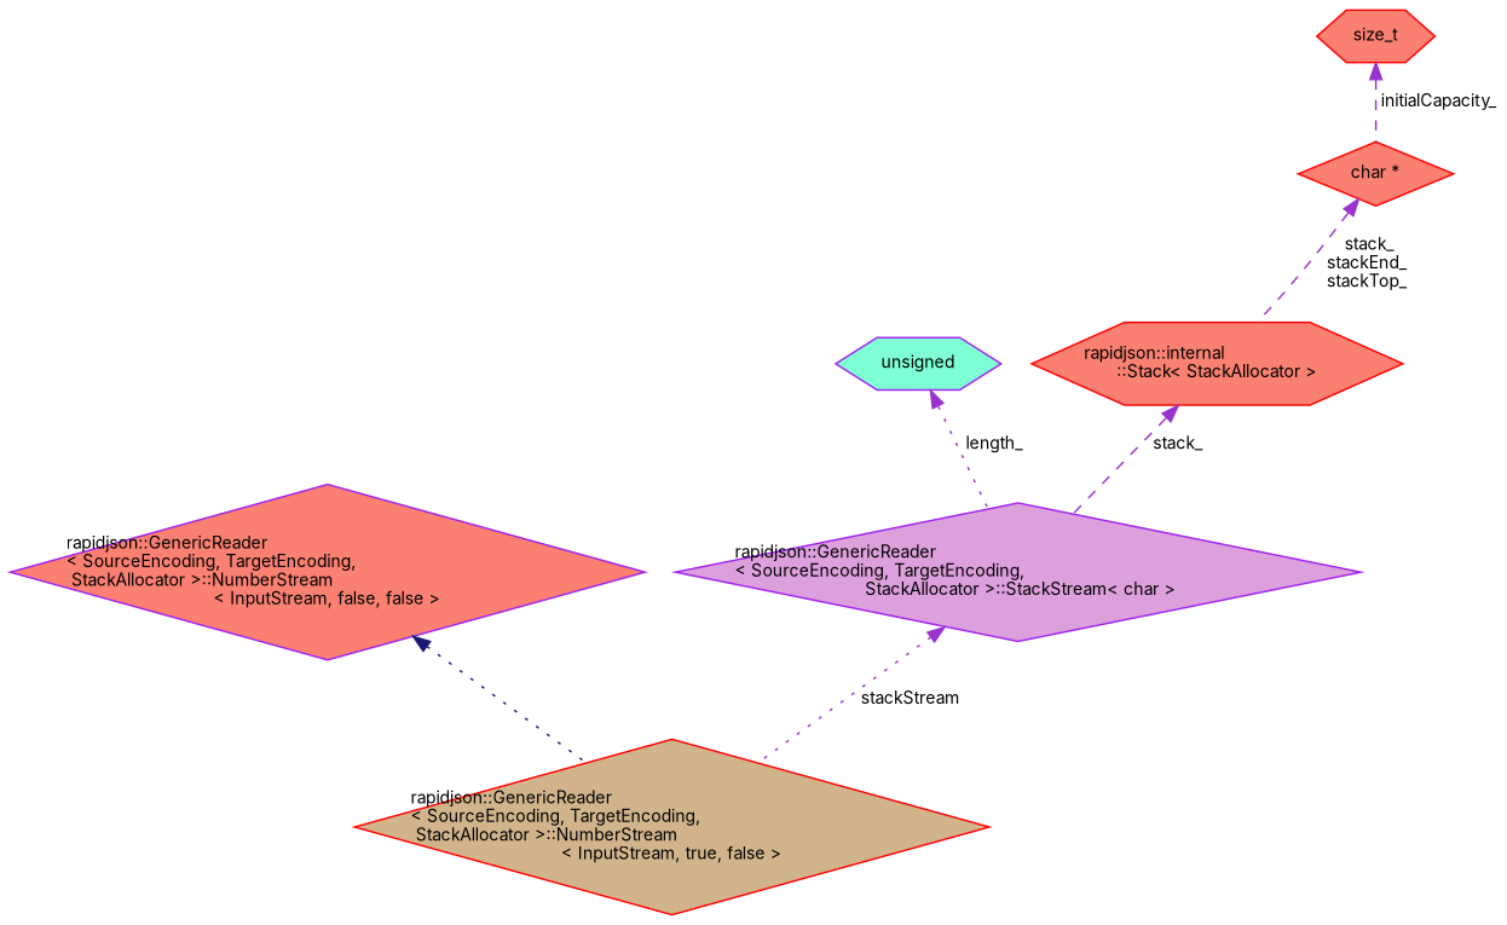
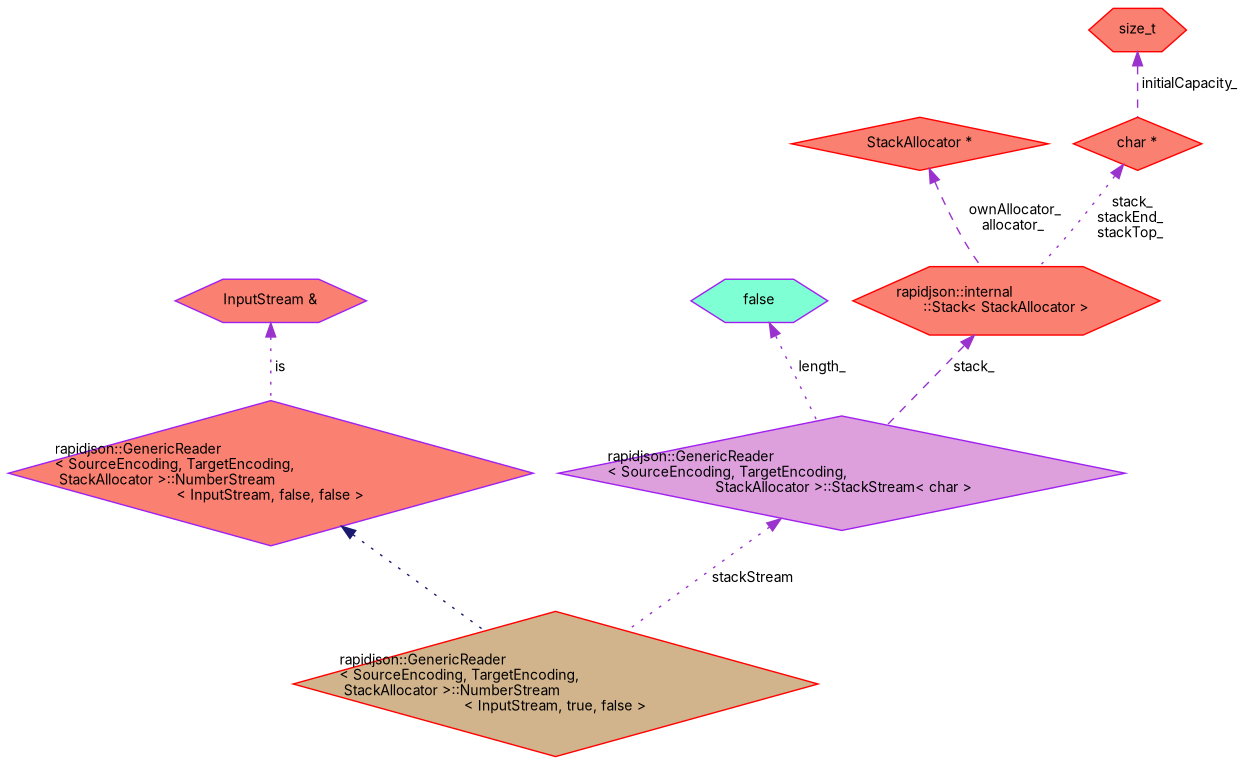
  digraph {
    fontname=Inter
    rankdir=TB
    node [color=red fillcolor=salmon fontname=Inter fontsize=10 shape=diamond style=filled]
    edge [color=darkorchid3 dir=back fontname=Inter fontsize=10 labelfontname=Helvetica labelfontsize=10 style=dotted]
    n1 [fillcolor=tan fontcolor=black height=0.2 label="rapidjson::GenericReader\l\< SourceEncoding, TargetEncoding,\l StackAllocator \>::NumberStream\l\< InputStream, true, false \>" width=0.4]
    n2 [color=purple height=0.2 label="rapidjson::GenericReader\l\< SourceEncoding, TargetEncoding,\l StackAllocator \>::NumberStream\l\< InputStream, false, false \>" width=0.4]
+   n3 [color=purple height=0.2 label="InputStream &" shape=hexagon width=0.4]
    n4 [color=purple fillcolor=plum height=0.2 label="rapidjson::GenericReader\l\< SourceEncoding, TargetEncoding,\l StackAllocator \>::StackStream\< char \>" width=0.4]
-   n5 [color=purple fillcolor=aquamarine height=0.2 label=unsigned shape=hexagon width=0.4]
+   n5 [color=purple fillcolor=aquamarine height=0.2 label=false shape=hexagon width=0.4]
    n6 [height=0.2 label="rapidjson::internal\l::Stack\< StackAllocator \>" shape=hexagon width=0.4]
+   n7 [height=0.2 label="StackAllocator *" width=0.4]
    n8 [height=0.2 label=size_t shape=hexagon width=0.4]
    n9 [height=0.2 label="char *" width=0.4]
    n2 -> n1 [color=midnightblue]
+   n3 -> n2 [label=" is"]
    n4 -> n1 [label=" stackStream"]
    n5 -> n4 [label=" length_"]
    n6 -> n4 [label=" stack_" style=dashed]
+   n7 -> n6 [label=" ownAllocator_\nallocator_" style=dashed]
    n8 -> n9 [label=" initialCapacity_" style=dashed]
-   n9 -> n6 [label=" stack_\nstackEnd_\nstackTop_" style=dashed]
+   n9 -> n6 [label=" stack_\nstackEnd_\nstackTop_"]
  }
